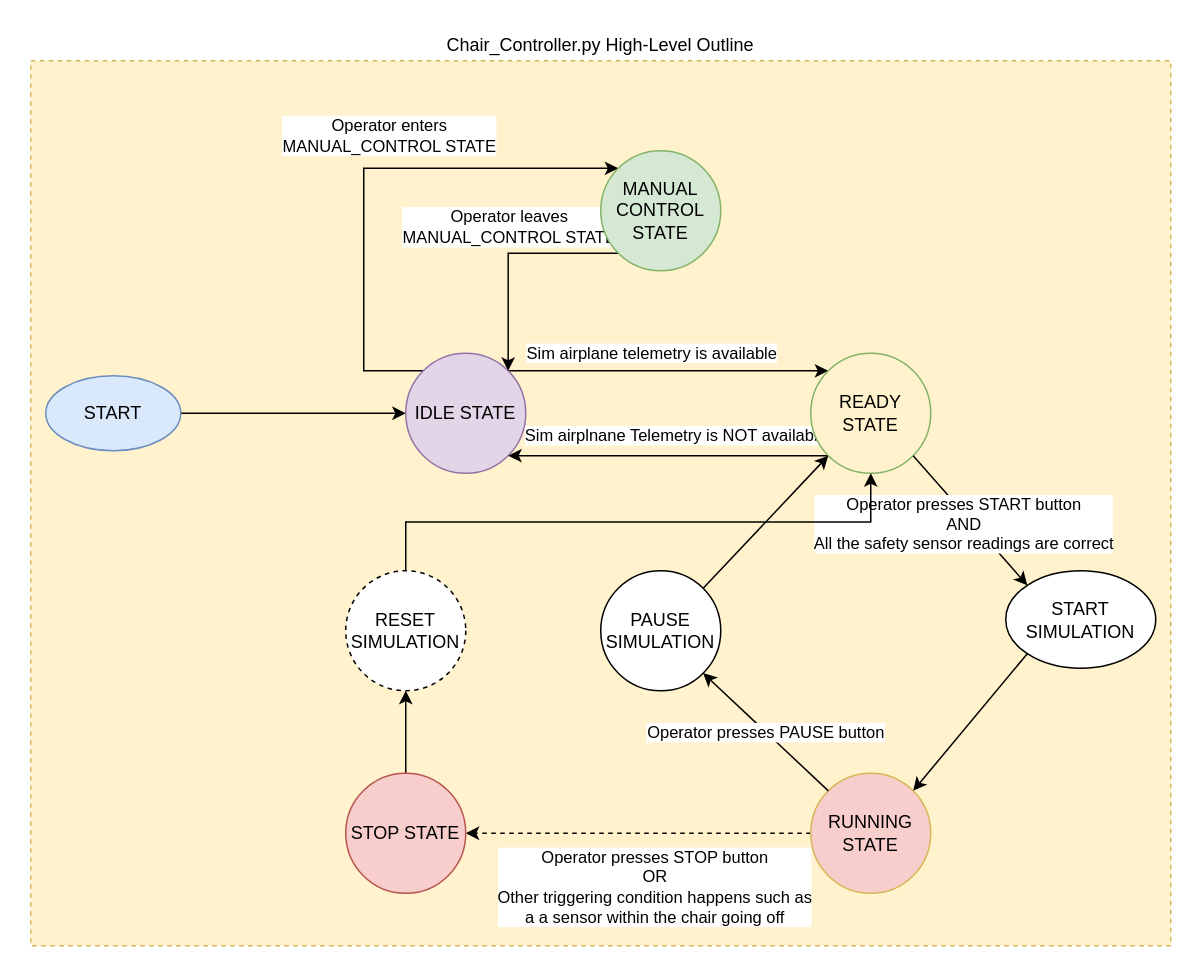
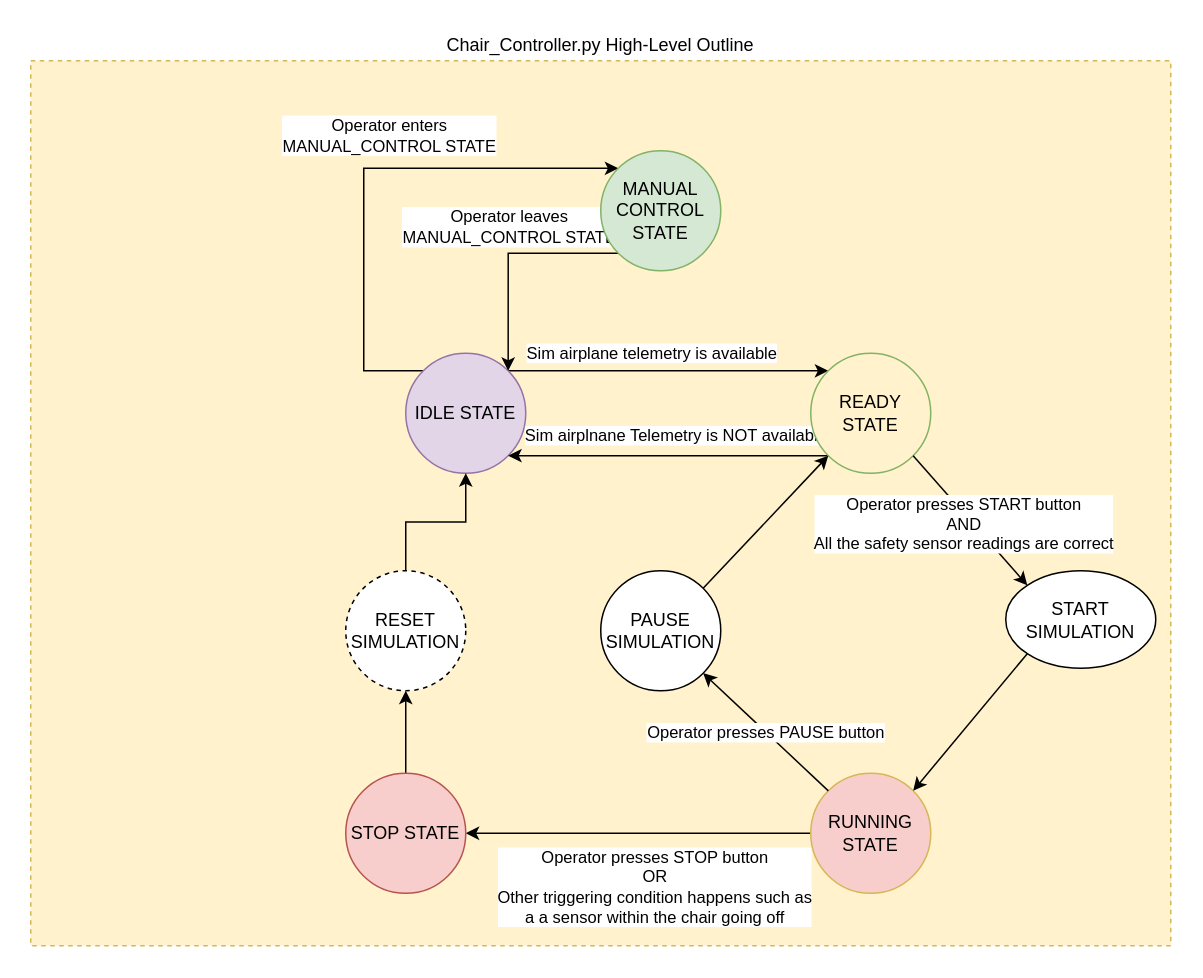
  <mxCell id="0" />
  <mxCell id="1" parent="0" />
  <mxCell id="2" value="" style="rounded=0;whiteSpace=wrap;html=1;fillColor=#fff2cc;strokeColor=#d6b656;dashed=1;" vertex="1" parent="1"><mxGeometry x="20" y="40" width="760" height="590" as="geometry" /></mxCell>
- <mxCell id="3" style="edgeStyle=orthogonalEdgeStyle;rounded=0;orthogonalLoop=1;jettySize=auto;html=1;exitX=1;exitY=0.5;exitDx=0;exitDy=0;" edge="1" parent="1" source="4" target="9"><mxGeometry relative="1" as="geometry" /></mxCell>
- <mxCell id="4" value="START" style="ellipse;whiteSpace=wrap;html=1;fillColor=#dae8fc;strokeColor=#6c8ebf;" vertex="1" parent="1"><mxGeometry x="30" y="250" width="90" height="50" as="geometry" /></mxCell>
  <mxCell id="5" style="edgeStyle=orthogonalEdgeStyle;rounded=0;orthogonalLoop=1;jettySize=auto;html=1;exitX=1;exitY=0;exitDx=0;exitDy=0;entryX=0;entryY=0;entryDx=0;entryDy=0;" edge="1" parent="1" source="9" target="11"><mxGeometry relative="1" as="geometry" /></mxCell>
  <mxCell id="6" value="Sim airplane telemetry is available" style="edgeLabel;html=1;align=center;verticalAlign=middle;resizable=0;points=[];" vertex="1" connectable="0" parent="5"><mxGeometry x="-0.111" y="1" relative="1" as="geometry"><mxPoint y="-10.72" as="offset" /></mxGeometry></mxCell>
  <mxCell id="7" style="edgeStyle=orthogonalEdgeStyle;rounded=0;orthogonalLoop=1;jettySize=auto;html=1;exitX=0;exitY=0;exitDx=0;exitDy=0;entryX=0;entryY=1;entryDx=0;entryDy=0;" edge="1" parent="1" source="9" target="28"><mxGeometry relative="1" as="geometry"><Array as="points"><mxPoint x="242" y="112" /></Array></mxGeometry></mxCell>
  <mxCell id="8" value="Operator enters &lt;br&gt;MANUAL_CONTROL STATE" style="edgeLabel;html=1;align=center;verticalAlign=middle;resizable=0;points=[];" vertex="1" connectable="0" parent="7"><mxGeometry x="0.357" y="8" relative="1" as="geometry"><mxPoint x="-42.69" y="-13.71" as="offset" /></mxGeometry></mxCell>
  <mxCell id="9" value="IDLE STATE" style="ellipse;whiteSpace=wrap;html=1;aspect=fixed;fillColor=#e1d5e7;strokeColor=#9673a6;" vertex="1" parent="1"><mxGeometry x="270" y="235" width="80" height="80" as="geometry" /></mxCell>
  <mxCell id="10" value="&lt;span style=&quot;color: rgb(0 , 0 , 0) ; font-family: &amp;#34;helvetica&amp;#34; ; font-size: 11px ; font-style: normal ; font-weight: 400 ; letter-spacing: normal ; text-align: center ; text-indent: 0px ; text-transform: none ; word-spacing: 0px ; background-color: rgb(255 , 255 , 255) ; display: inline ; float: none&quot;&gt;Sim airplnane Telemetry is NOT available&lt;/span&gt;" style="edgeStyle=orthogonalEdgeStyle;rounded=0;orthogonalLoop=1;jettySize=auto;html=1;exitX=0;exitY=1;exitDx=0;exitDy=0;entryX=1;entryY=1;entryDx=0;entryDy=0;" edge="1" parent="1" source="11" target="9"><mxGeometry x="-0.04" y="-13" relative="1" as="geometry"><mxPoint as="offset" /></mxGeometry></mxCell>
  <mxCell id="11" value="READY STATE" style="ellipse;whiteSpace=wrap;html=1;aspect=fixed;fillColor=#fff2cc;strokeColor=#82b366;" vertex="1" parent="1"><mxGeometry x="540" y="235" width="80" height="80" as="geometry" /></mxCell>
- <mxCell id="12" style="edgeStyle=orthogonalEdgeStyle;rounded=0;orthogonalLoop=1;jettySize=auto;html=1;exitX=0;exitY=0.5;exitDx=0;exitDy=0;entryX=1;entryY=0.5;entryDx=0;entryDy=0;dashed=1;" edge="1" parent="1" source="14" target="16"><mxGeometry relative="1" as="geometry" /></mxCell>
+ <mxCell id="12" style="edgeStyle=orthogonalEdgeStyle;rounded=0;orthogonalLoop=1;jettySize=auto;html=1;exitX=0;exitY=0.5;exitDx=0;exitDy=0;entryX=1;entryY=0.5;entryDx=0;entryDy=0;" edge="1" parent="1" source="14" target="16"><mxGeometry relative="1" as="geometry" /></mxCell>
  <mxCell id="13" value="Operator presses STOP button&lt;br&gt;OR&lt;br&gt;Other triggering condition happens such as&lt;br&gt;a a sensor within the chair going off" style="edgeLabel;html=1;align=center;verticalAlign=middle;resizable=0;points=[];" vertex="1" connectable="0" parent="12"><mxGeometry x="-0.089" y="1" relative="1" as="geometry"><mxPoint y="34" as="offset" /></mxGeometry></mxCell>
  <mxCell id="14" value="RUNNING STATE" style="ellipse;whiteSpace=wrap;html=1;aspect=fixed;fillColor=#f8cecc;strokeColor=#d6b656;" vertex="1" parent="1"><mxGeometry x="540" y="515" width="80" height="80" as="geometry" /></mxCell>
  <mxCell id="15" style="edgeStyle=orthogonalEdgeStyle;rounded=0;orthogonalLoop=1;jettySize=auto;html=1;exitX=0.5;exitY=0;exitDx=0;exitDy=0;entryX=0.5;entryY=1;entryDx=0;entryDy=0;" edge="1" parent="1" source="16" target="24"><mxGeometry relative="1" as="geometry" /></mxCell>
  <mxCell id="16" value="STOP STATE" style="ellipse;whiteSpace=wrap;html=1;aspect=fixed;fillColor=#f8cecc;strokeColor=#b85450;" vertex="1" parent="1"><mxGeometry x="230" y="515" width="80" height="80" as="geometry" /></mxCell>
  <mxCell id="17" value="PAUSE SIMULATION" style="ellipse;whiteSpace=wrap;html=1;aspect=fixed;" vertex="1" parent="1"><mxGeometry x="400" y="380" width="80" height="80" as="geometry" /></mxCell>
  <mxCell id="18" value="Operator presses PAUSE button" style="endArrow=classic;html=1;exitX=0;exitY=0;exitDx=0;exitDy=0;entryX=1;entryY=1;entryDx=0;entryDy=0;" edge="1" parent="1" source="14" target="17"><mxGeometry width="50" height="50" relative="1" as="geometry"><mxPoint x="360" y="440" as="sourcePoint" /><mxPoint x="410" y="390" as="targetPoint" /></mxGeometry></mxCell>
  <mxCell id="19" value="" style="endArrow=classic;html=1;exitX=1;exitY=0;exitDx=0;exitDy=0;entryX=0;entryY=1;entryDx=0;entryDy=0;" edge="1" parent="1" source="17" target="11"><mxGeometry width="50" height="50" relative="1" as="geometry"><mxPoint x="572.64" y="530.64" as="sourcePoint" /><mxPoint x="428.284" y="468.284" as="targetPoint" /></mxGeometry></mxCell>
  <mxCell id="20" value="START SIMULATION" style="ellipse;whiteSpace=wrap;html=1;aspect=fixed;" vertex="1" parent="1"><mxGeometry x="670" y="380" width="100" height="65" as="geometry" /></mxCell>
  <mxCell id="21" value="Operator presses START button&lt;br&gt;AND&lt;br&gt;All the safety sensor readings are correct" style="endArrow=classic;html=1;exitX=1;exitY=1;exitDx=0;exitDy=0;entryX=0;entryY=0;entryDx=0;entryDy=0;" edge="1" parent="1" source="11" target="20"><mxGeometry x="-0.022" y="-5" width="50" height="50" relative="1" as="geometry"><mxPoint x="478.284" y="401.716" as="sourcePoint" /><mxPoint x="561.716" y="313.284" as="targetPoint" /><mxPoint as="offset" /></mxGeometry></mxCell>
  <mxCell id="22" value="" style="endArrow=classic;html=1;exitX=0;exitY=1;exitDx=0;exitDy=0;entryX=1;entryY=0;entryDx=0;entryDy=0;" edge="1" parent="1" source="20" target="14"><mxGeometry width="50" height="50" relative="1" as="geometry"><mxPoint x="618.284" y="313.284" as="sourcePoint" /><mxPoint x="708" y="406" as="targetPoint" /></mxGeometry></mxCell>
- <mxCell id="23" style="edgeStyle=orthogonalEdgeStyle;rounded=0;orthogonalLoop=1;jettySize=auto;html=1;exitX=0.5;exitY=0;exitDx=0;exitDy=0;" edge="1" parent="1" source="24" target="11"><mxGeometry relative="1" as="geometry" /></mxCell>
+ <mxCell id="23" style="edgeStyle=orthogonalEdgeStyle;rounded=0;orthogonalLoop=1;jettySize=auto;html=1;exitX=0.5;exitY=0;exitDx=0;exitDy=0;" edge="1" parent="1" source="24" target="9"><mxGeometry relative="1" as="geometry" /></mxCell>
  <mxCell id="24" value="RESET SIMULATION" style="ellipse;whiteSpace=wrap;html=1;aspect=fixed;dashed=1;" vertex="1" parent="1"><mxGeometry x="230" y="380" width="80" height="80" as="geometry" /></mxCell>
  <mxCell id="25" value="Chair_Controller.py High-Level Outline" style="text;html=1;strokeColor=none;fillColor=none;align=center;verticalAlign=middle;whiteSpace=wrap;rounded=0;dashed=1;" vertex="1" parent="1"><mxGeometry x="292" y="20" width="216" height="20" as="geometry" /></mxCell>
  <mxCell id="26" style="edgeStyle=orthogonalEdgeStyle;rounded=0;orthogonalLoop=1;jettySize=auto;html=1;exitX=1;exitY=1;exitDx=0;exitDy=0;entryX=1;entryY=0;entryDx=0;entryDy=0;" edge="1" parent="1" source="28" target="9"><mxGeometry relative="1" as="geometry" /></mxCell>
  <mxCell id="27" value="Operator leaves&lt;br&gt;MANUAL_CONTROL STATE" style="edgeLabel;html=1;align=center;verticalAlign=middle;resizable=0;points=[];" vertex="1" connectable="0" parent="26"><mxGeometry x="-0.183" y="-5" relative="1" as="geometry"><mxPoint x="-10.72" y="-13.29" as="offset" /></mxGeometry></mxCell>
  <mxCell id="28" value="MANUAL CONTROL&lt;br&gt;STATE" style="ellipse;whiteSpace=wrap;html=1;aspect=fixed;fillColor=#d5e8d4;strokeColor=#82b366;direction=south;" vertex="1" parent="1"><mxGeometry x="400" y="100" width="80" height="80" as="geometry" /></mxCell>
